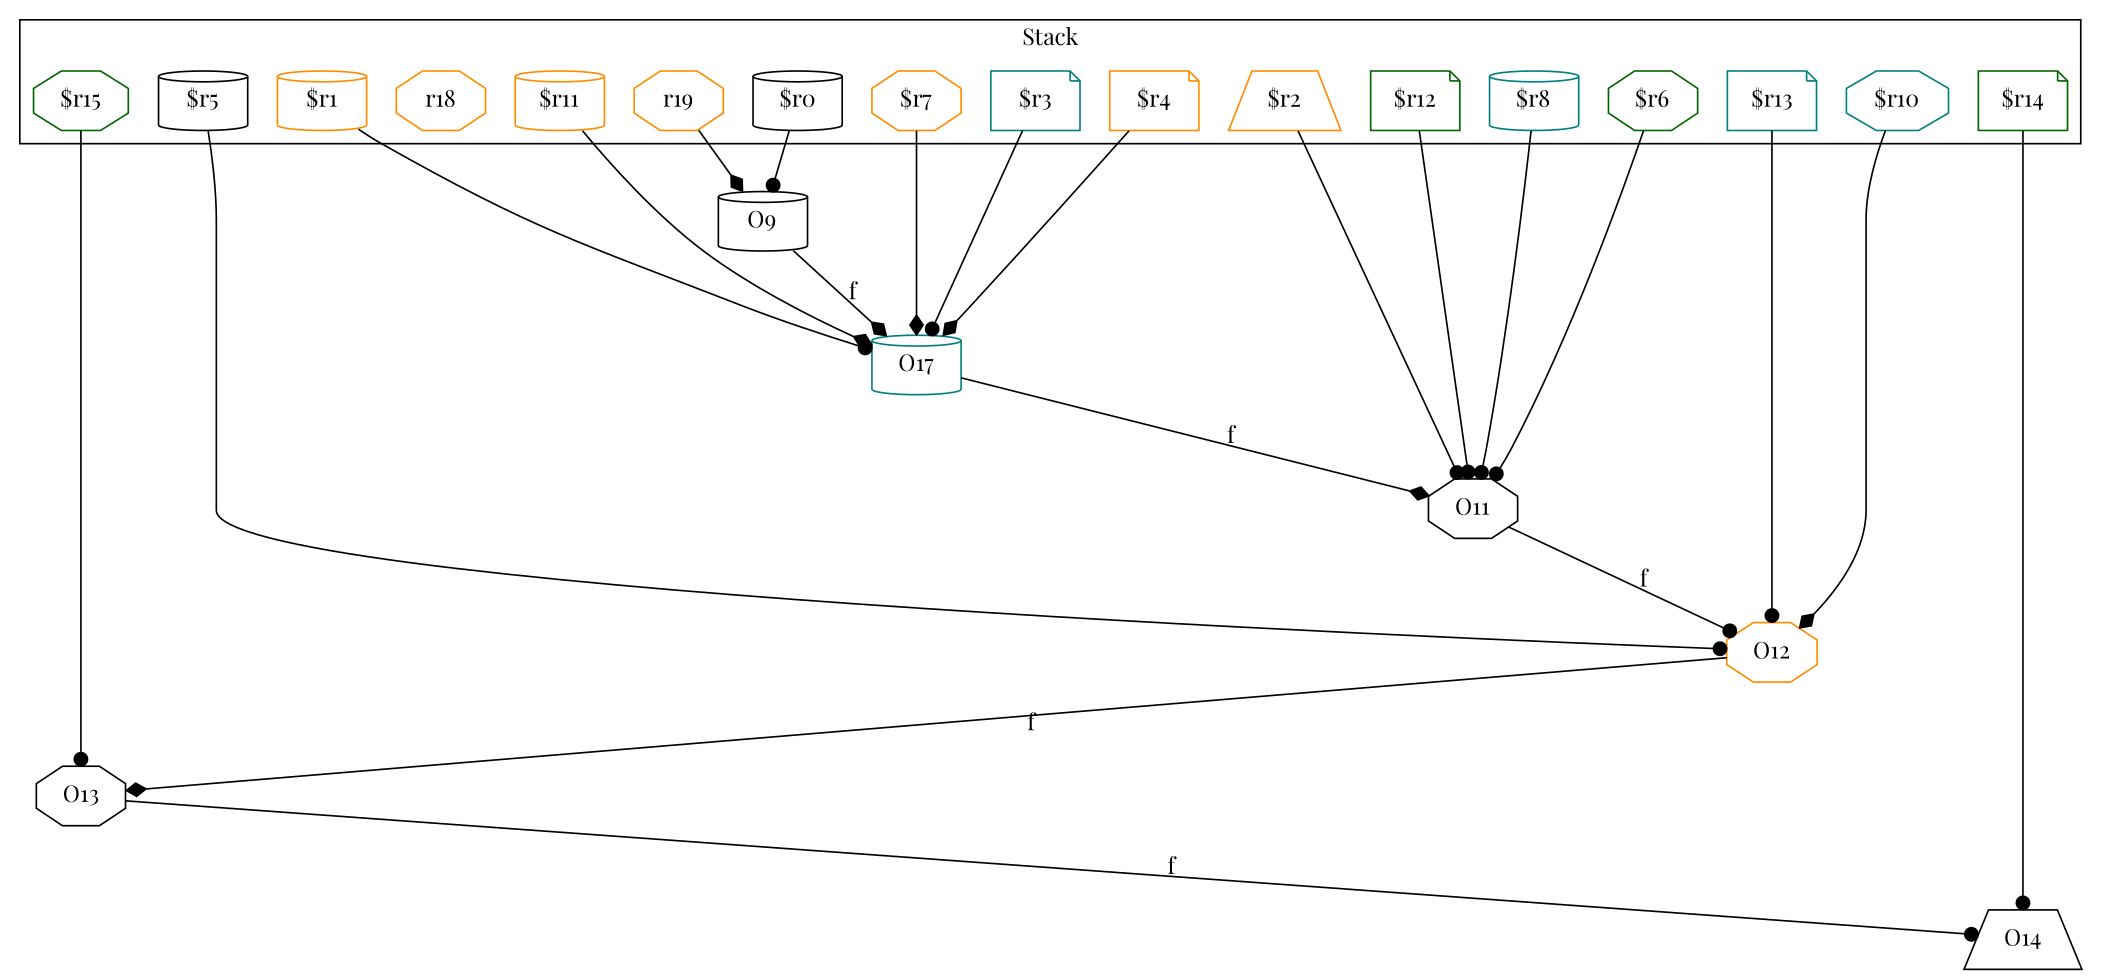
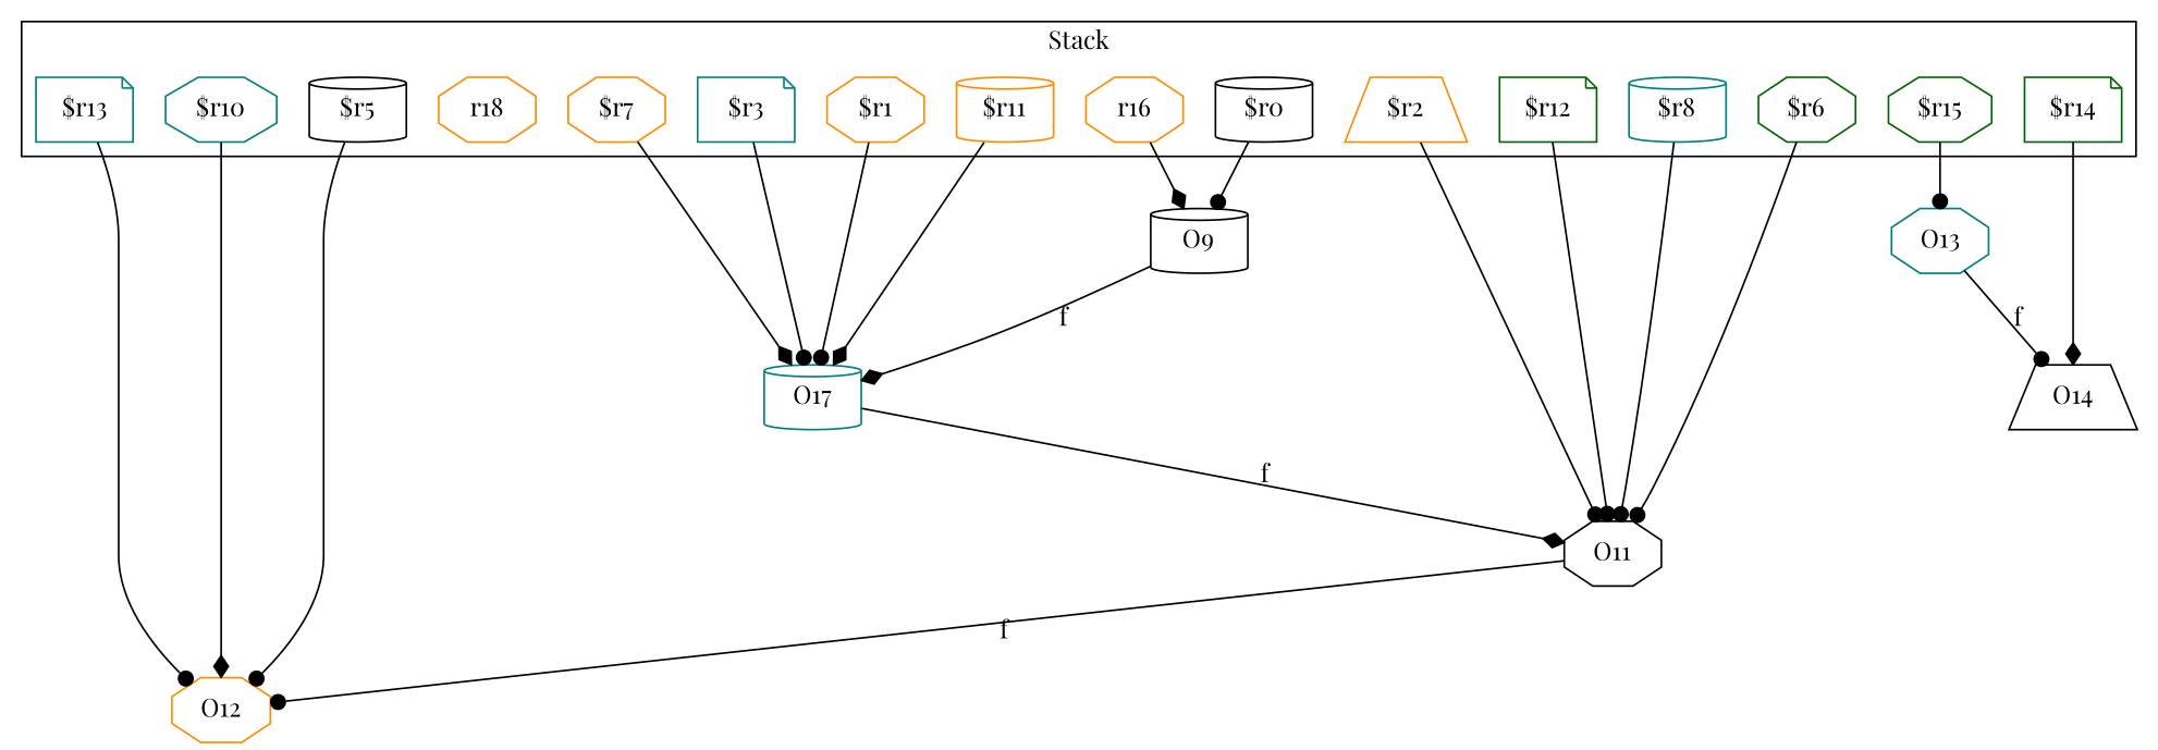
  digraph {
    fontname="Playfair Display"
    rankDir=LR
    node [color=darkorange fontname="Playfair Display" shape=octagon]
    edge [arrowhead=dot fontname="Playfair Display"]
    "$r13" [color=teal shape=note]
    "$r12" [color=darkgreen shape=note]
    "$r11" [shape=cylinder]
    "$r10" [color=teal]
    "$r7"
    "$r8" [color=teal shape=cylinder]
    "$r5" [color=black shape=cylinder]
    "$r6" [color=darkgreen]
    "$r3" [color=teal shape=note]
-   "$r4" [shape=note]
-   "$r1" [shape=cylinder]
+   "$r1"
    "$r2" [shape=trapezium]
    "$r0" [color=black shape=cylinder]
    r18
-   r19
+   r19 [label=r16]
    "$r15" [color=darkgreen]
    "$r14" [color=darkgreen shape=note]
    O12
    O11 [color=black]
    n20 [color=teal label=O17 shape=cylinder]
    O9 [color=black shape=cylinder]
-   O13 [color=black]
+   O13 [color=teal]
    O14 [color=black shape=trapezium]
    subgraph cluster_1 {
      label=Stack
      "$r13"
      "$r12"
      "$r11"
      "$r10"
      "$r7"
      "$r8"
      "$r5"
      "$r6"
      "$r3"
-     "$r4"
      "$r1"
      "$r2"
      "$r0"
      r18
      r19
      "$r15"
      "$r14"
    }
    "$r13" -> O12
    "$r12" -> O11
    "$r11" -> n20 [arrowhead=diamond]
    "$r10" -> O12 [arrowhead=diamond]
    "$r7" -> n20 [arrowhead=diamond]
    "$r8" -> O11
    "$r5" -> O12
    "$r6" -> O11
    "$r3" -> n20
-   "$r4" -> n20 [arrowhead=diamond]
    "$r1" -> n20
    "$r2" -> O11
    "$r0" -> O9
    r19 -> O9 [arrowhead=diamond]
    "$r15" -> O13
-   "$r14" -> O14
-   O12 -> O13 [arrowhead=diamond label=f weight=0.2]
+   "$r14" -> O14 [arrowhead=diamond]
    O11 -> O12 [label=f weight=0.2]
    n20 -> O11 [arrowhead=diamond label=f weight=0.2]
    O9 -> n20 [arrowhead=diamond label=f weight=0.2]
    O13 -> O14 [label=f weight=0.2]
  }
